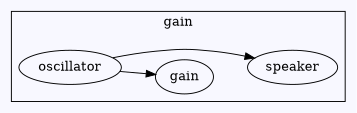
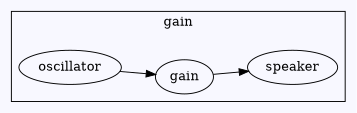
  digraph {
    bgcolor=ghostwhite
    rankdir=LR
    oscillator
    gain
    speaker
    subgraph cluster_1 {
      label=gain
      oscillator
      gain
      speaker
    }
    oscillator -> gain
-   oscillator -> speaker
+   gain -> speaker
  }
